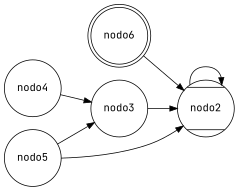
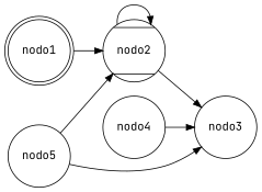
  digraph {
    fontname="JetBrains Mono"
    rankdir=LR
    node [fontname="JetBrains Mono" shape=circle]
    edge [fontname="JetBrains Mono"]
-   nodo1 [shape=doublecircle label=nodo6]
+   nodo1 [shape=doublecircle]
    nodo2 [shape=Mcircle]
    nodo3
    nodo4
    nodo5
    nodo1 -> nodo2
    nodo2 -> nodo2
-   nodo3 -> nodo2
+   nodo2 -> nodo3
    nodo4 -> nodo3
    nodo5 -> nodo2
    nodo5 -> nodo3
  }
